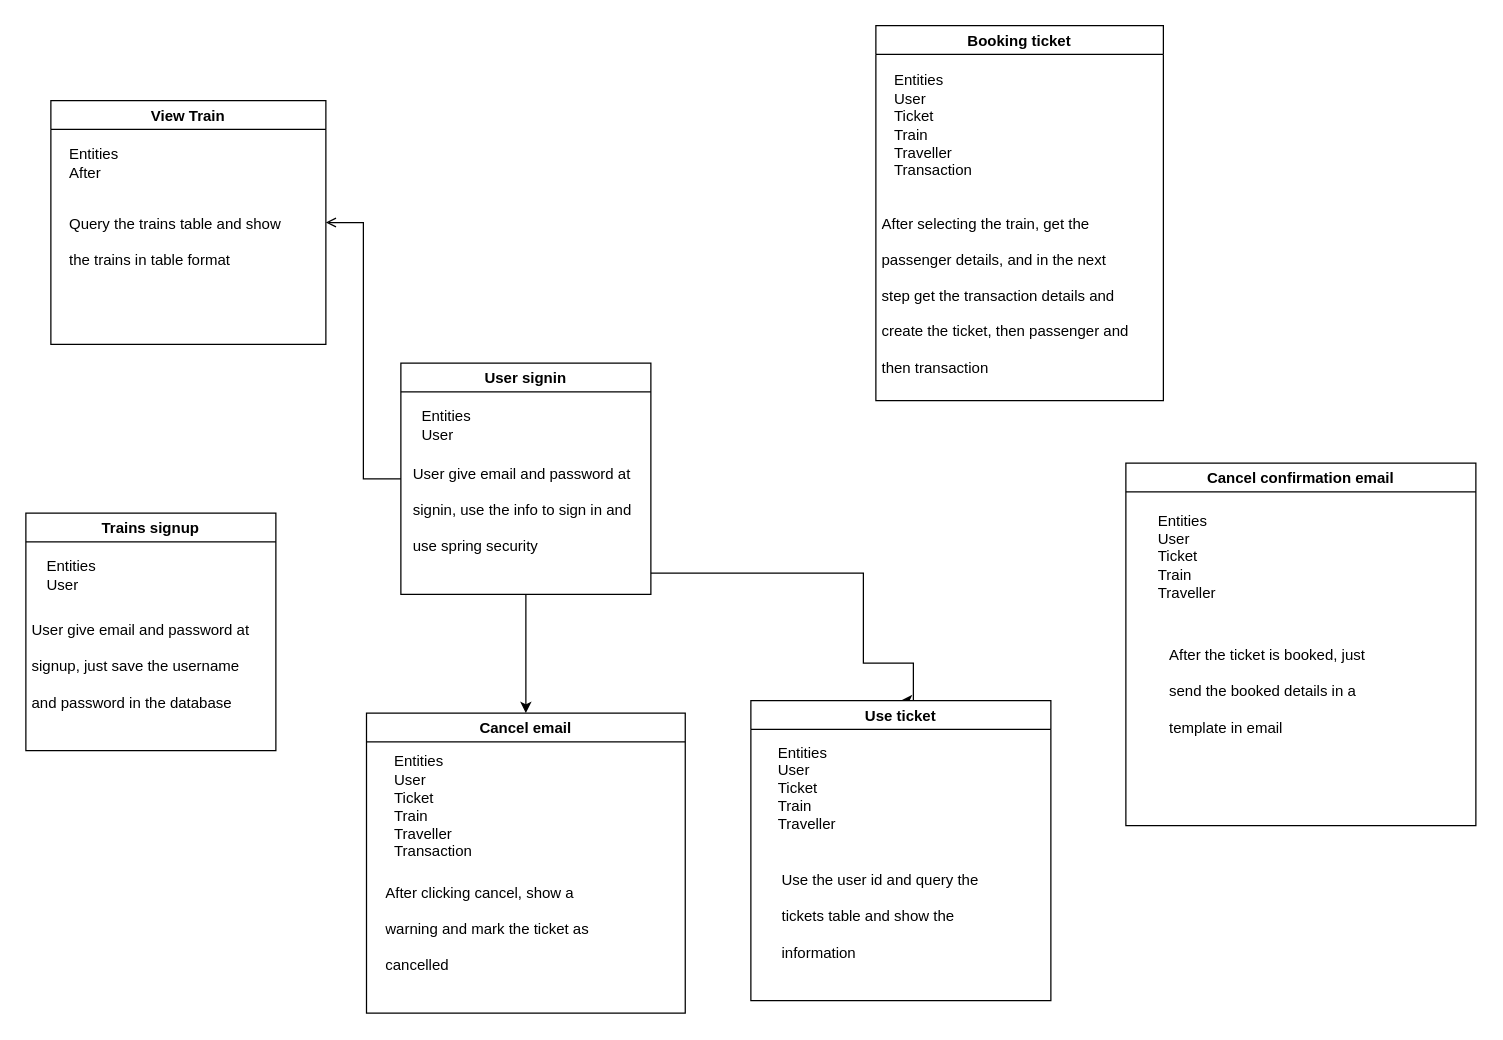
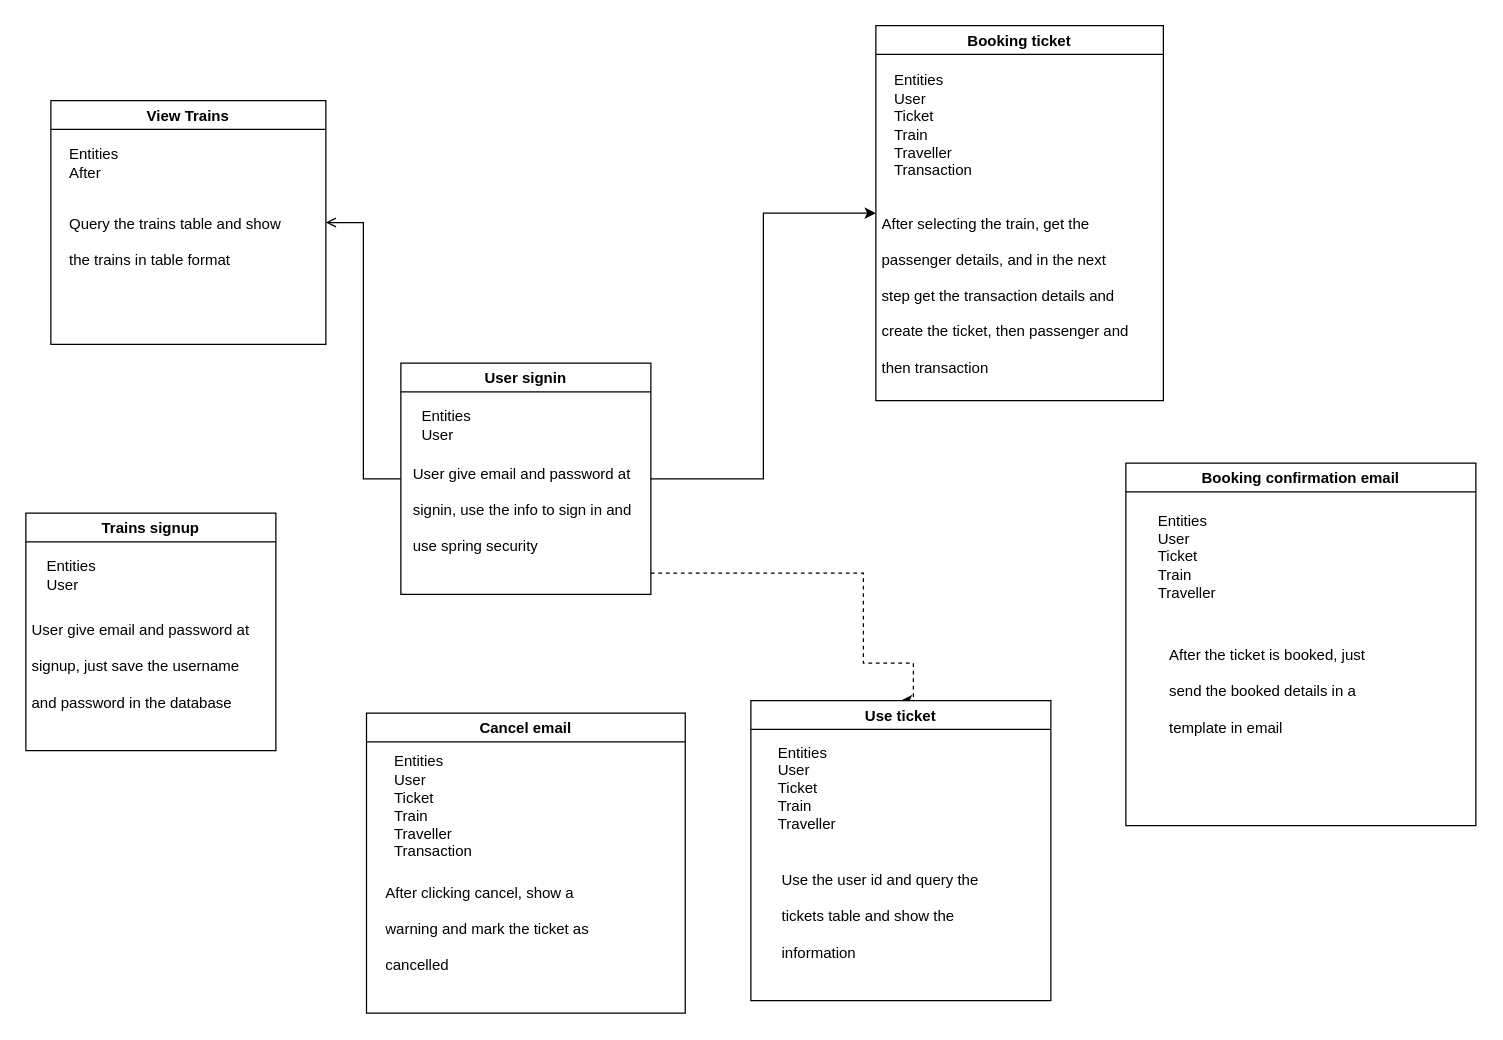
  <mxCell id="0" />
  <mxCell id="1" parent="0" />
  <mxCell id="2" value="Trains signup" style="swimlane;" vertex="1" parent="1"><mxGeometry x="20" y="410" width="200" height="190" as="geometry" /></mxCell>
  <mxCell id="3" value="Entities&lt;br&gt;User" style="text;html=1;align=left;verticalAlign=middle;resizable=0;points=[];autosize=1;strokeColor=none;" vertex="1" parent="2"><mxGeometry x="15" y="35" width="50" height="30" as="geometry" /></mxCell>
  <mxCell id="4" value="&lt;h1&gt;&lt;span style=&quot;font-size: 12px ; font-weight: normal&quot;&gt;User give email and password at signup, just save the username and password in the database&lt;/span&gt;&lt;br&gt;&lt;/h1&gt;" style="text;html=1;strokeColor=none;fillColor=none;spacing=5;spacingTop=-20;whiteSpace=wrap;overflow=hidden;rounded=0;" vertex="1" parent="2"><mxGeometry y="70" width="190" height="120" as="geometry" /></mxCell>
- <mxCell id="5" style="edgeStyle=orthogonalEdgeStyle;rounded=0;orthogonalLoop=1;jettySize=auto;html=1;entryX=0.5;entryY=0;entryDx=0;entryDy=0;" edge="1" parent="1" source="9" target="21"><mxGeometry relative="1" as="geometry" /></mxCell>
- <mxCell id="6" style="edgeStyle=orthogonalEdgeStyle;rounded=0;orthogonalLoop=1;jettySize=auto;html=1;entryX=0.5;entryY=0;entryDx=0;entryDy=0;" edge="1" parent="1" source="9" target="18"><mxGeometry relative="1" as="geometry"><Array as="points"><mxPoint x="690" y="458" /><mxPoint x="690" y="530" /><mxPoint x="730" y="530" /></Array></mxGeometry></mxCell>
+ <mxCell id="6" style="edgeStyle=orthogonalEdgeStyle;rounded=0;orthogonalLoop=1;jettySize=auto;html=1;entryX=0.5;entryY=0;entryDx=0;entryDy=0;dashed=1;" edge="1" parent="1" source="9" target="18"><mxGeometry relative="1" as="geometry"><Array as="points"><mxPoint x="690" y="458" /><mxPoint x="690" y="530" /><mxPoint x="730" y="530" /></Array></mxGeometry></mxCell>
  <mxCell id="7" style="edgeStyle=orthogonalEdgeStyle;rounded=0;orthogonalLoop=1;jettySize=auto;html=1;entryX=1;entryY=0.5;entryDx=0;entryDy=0;endArrow=open;" edge="1" parent="1" source="9" target="24"><mxGeometry relative="1" as="geometry" /></mxCell>
+ <mxCell id="8" style="edgeStyle=orthogonalEdgeStyle;rounded=0;orthogonalLoop=1;jettySize=auto;html=1;entryX=0;entryY=0.5;entryDx=0;entryDy=0;" edge="1" parent="1" source="9" target="12"><mxGeometry relative="1" as="geometry" /></mxCell>
  <mxCell id="9" value="User signin" style="swimlane;" vertex="1" parent="1"><mxGeometry x="320" y="290" width="200" height="185" as="geometry" /></mxCell>
  <mxCell id="10" value="Entities&lt;br&gt;User" style="text;html=1;align=left;verticalAlign=middle;resizable=0;points=[];autosize=1;strokeColor=none;" vertex="1" parent="9"><mxGeometry x="15" y="35" width="50" height="30" as="geometry" /></mxCell>
  <mxCell id="11" value="&lt;h1&gt;&lt;span style=&quot;font-size: 12px ; font-weight: normal&quot;&gt;User give email and password at signin, use the info to sign in and use spring security&lt;/span&gt;&lt;br&gt;&lt;/h1&gt;" style="text;html=1;strokeColor=none;fillColor=none;spacing=5;spacingTop=-20;whiteSpace=wrap;overflow=hidden;rounded=0;" vertex="1" parent="9"><mxGeometry x="5" y="65" width="190" height="120" as="geometry" /></mxCell>
  <mxCell id="12" value="Booking ticket" style="swimlane;" vertex="1" parent="1"><mxGeometry x="700" y="20" width="230" height="300" as="geometry" /></mxCell>
  <mxCell id="13" value="&lt;span&gt;Entities&lt;/span&gt;&lt;br&gt;&lt;span&gt;User&lt;/span&gt;&lt;br&gt;&lt;div&gt;Ticket&lt;/div&gt;&lt;div&gt;Train&lt;/div&gt;&lt;div&gt;Traveller&lt;/div&gt;&lt;div&gt;Transaction&lt;/div&gt;" style="text;html=1;align=left;verticalAlign=middle;resizable=0;points=[];autosize=1;strokeColor=none;" vertex="1" parent="12"><mxGeometry x="13" y="35" width="80" height="90" as="geometry" /></mxCell>
  <mxCell id="14" value="&lt;h1&gt;&lt;span style=&quot;font-size: 12px ; font-weight: normal&quot;&gt;After selecting the train, get the passenger details, and in the next step get the transaction details and create the ticket, then passenger and then transaction&lt;/span&gt;&lt;br&gt;&lt;/h1&gt;" style="text;html=1;strokeColor=none;fillColor=none;spacing=5;spacingTop=-20;whiteSpace=wrap;overflow=hidden;rounded=0;" vertex="1" parent="12"><mxGeometry y="135" width="210" height="165" as="geometry" /></mxCell>
- <mxCell id="15" value="Cancel confirmation email" style="swimlane;" vertex="1" parent="1"><mxGeometry x="900" y="370" width="280" height="290" as="geometry" /></mxCell>
+ <mxCell id="15" value="Booking confirmation email" style="swimlane;" vertex="1" parent="1"><mxGeometry x="900" y="370" width="280" height="290" as="geometry" /></mxCell>
  <mxCell id="16" value="Entities&lt;br&gt;User&lt;br&gt;&lt;div&gt;&lt;span&gt;Ticket&lt;/span&gt;&lt;/div&gt;&lt;div&gt;&lt;span&gt;Train&lt;br&gt;Traveller&lt;/span&gt;&lt;/div&gt;" style="text;html=1;align=left;verticalAlign=middle;resizable=0;points=[];autosize=1;strokeColor=none;" vertex="1" parent="15"><mxGeometry x="24" y="40" width="60" height="70" as="geometry" /></mxCell>
  <mxCell id="17" value="&lt;h1&gt;&lt;span style=&quot;font-size: 12px ; font-weight: normal&quot;&gt;After the ticket is booked, just send the booked details in a template in email&lt;/span&gt;&lt;br&gt;&lt;/h1&gt;" style="text;html=1;strokeColor=none;fillColor=none;spacing=5;spacingTop=-20;whiteSpace=wrap;overflow=hidden;rounded=0;" vertex="1" parent="15"><mxGeometry x="30" y="130" width="190" height="120" as="geometry" /></mxCell>
  <mxCell id="18" value="Use ticket" style="swimlane;" vertex="1" parent="1"><mxGeometry x="600" y="560" width="240" height="240" as="geometry" /></mxCell>
  <mxCell id="19" value="Entities&lt;br&gt;User&lt;br&gt;&lt;div&gt;&lt;span&gt;Ticket&lt;/span&gt;&lt;/div&gt;&lt;div&gt;&lt;span&gt;Train&lt;br&gt;Traveller&lt;/span&gt;&lt;/div&gt;" style="text;html=1;align=left;verticalAlign=middle;resizable=0;points=[];autosize=1;strokeColor=none;" vertex="1" parent="18"><mxGeometry x="20" y="35" width="60" height="70" as="geometry" /></mxCell>
  <mxCell id="20" value="&lt;h1&gt;&lt;span style=&quot;font-size: 12px ; font-weight: normal&quot;&gt;Use the user id and query the tickets table and show the information&lt;/span&gt;&lt;br&gt;&lt;/h1&gt;" style="text;html=1;strokeColor=none;fillColor=none;spacing=5;spacingTop=-20;whiteSpace=wrap;overflow=hidden;rounded=0;" vertex="1" parent="18"><mxGeometry x="20" y="120" width="190" height="120" as="geometry" /></mxCell>
  <mxCell id="21" value="Cancel email" style="swimlane;startSize=23;" vertex="1" parent="1"><mxGeometry x="292.5" y="570" width="255" height="240" as="geometry" /></mxCell>
  <mxCell id="22" value="Entities&lt;br&gt;User&lt;br&gt;&lt;div&gt;&lt;span&gt;Ticket&lt;/span&gt;&lt;/div&gt;&lt;div&gt;&lt;span&gt;Train&lt;br&gt;Traveller&lt;br&gt;Transaction&lt;/span&gt;&lt;/div&gt;" style="text;html=1;align=left;verticalAlign=middle;resizable=0;points=[];autosize=1;strokeColor=none;" vertex="1" parent="21"><mxGeometry x="20" y="30" width="80" height="90" as="geometry" /></mxCell>
  <mxCell id="23" value="&lt;h1&gt;&lt;span style=&quot;font-size: 12px ; font-weight: normal&quot;&gt;After clicking cancel, show a warning and mark the ticket as cancelled&lt;/span&gt;&lt;br&gt;&lt;/h1&gt;" style="text;html=1;strokeColor=none;fillColor=none;spacing=5;spacingTop=-20;whiteSpace=wrap;overflow=hidden;rounded=0;" vertex="1" parent="21"><mxGeometry x="10" y="120" width="190" height="120" as="geometry" /></mxCell>
- <mxCell id="24" value="View Train" style="swimlane;" vertex="1" parent="1"><mxGeometry x="40" y="80" width="220" height="195" as="geometry" /></mxCell>
+ <mxCell id="24" value="View Trains" style="swimlane;" vertex="1" parent="1"><mxGeometry x="40" y="80" width="220" height="195" as="geometry" /></mxCell>
  <mxCell id="25" value="&lt;span&gt;Entities&lt;/span&gt;&lt;br&gt;&lt;span&gt;After&lt;br&gt;&lt;/span&gt;" style="text;html=1;align=left;verticalAlign=middle;resizable=0;points=[];autosize=1;strokeColor=none;" vertex="1" parent="24"><mxGeometry x="13" y="35" width="50" height="30" as="geometry" /></mxCell>
  <mxCell id="26" value="&lt;h1&gt;&lt;span style=&quot;font-size: 12px ; font-weight: normal&quot;&gt;Query the trains table and show the trains in table format&lt;/span&gt;&lt;br&gt;&lt;/h1&gt;" style="text;html=1;strokeColor=none;fillColor=none;spacing=5;spacingTop=-20;whiteSpace=wrap;overflow=hidden;rounded=0;" vertex="1" parent="24"><mxGeometry x="10" y="75" width="190" height="85" as="geometry" /></mxCell>
